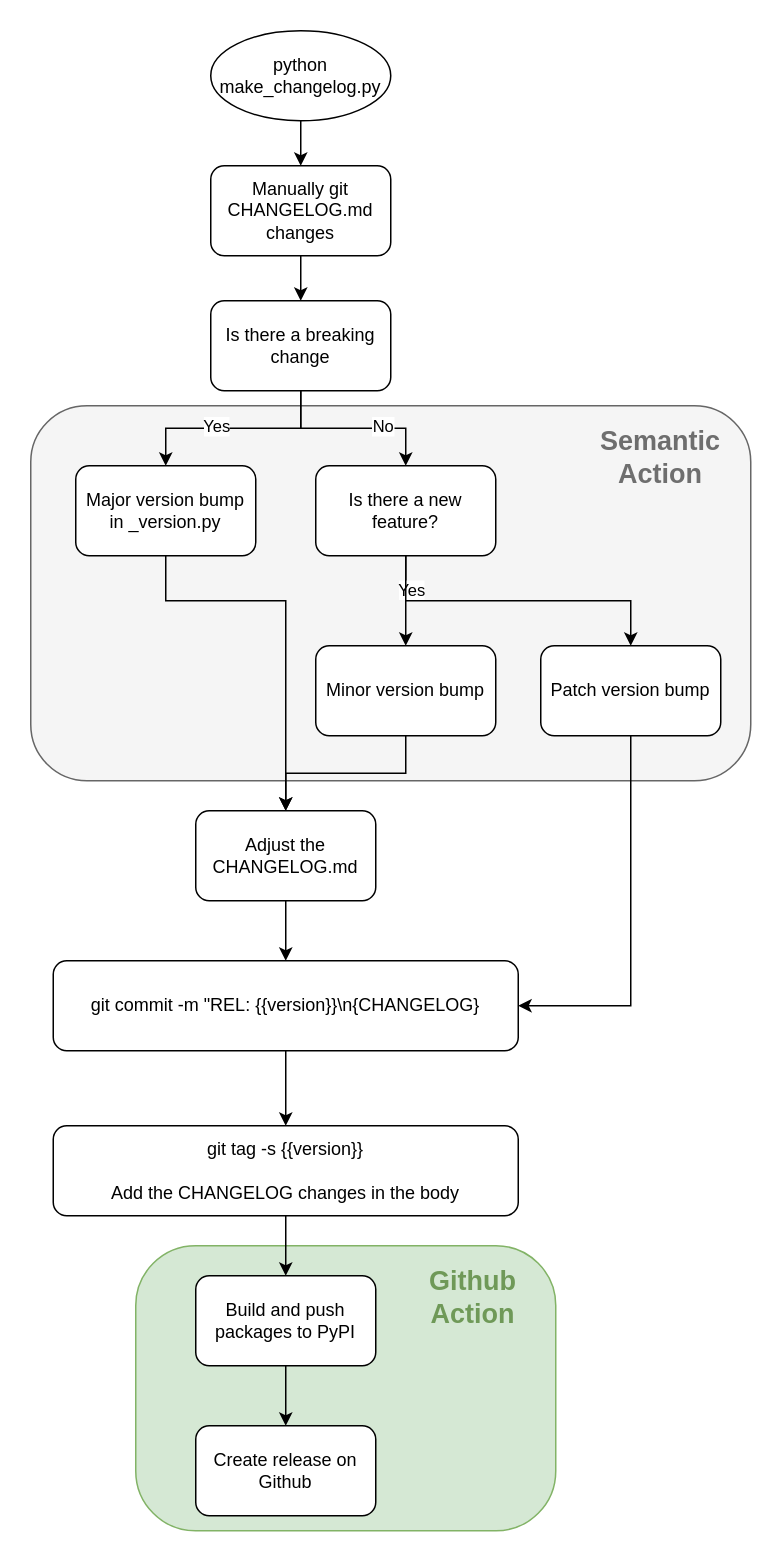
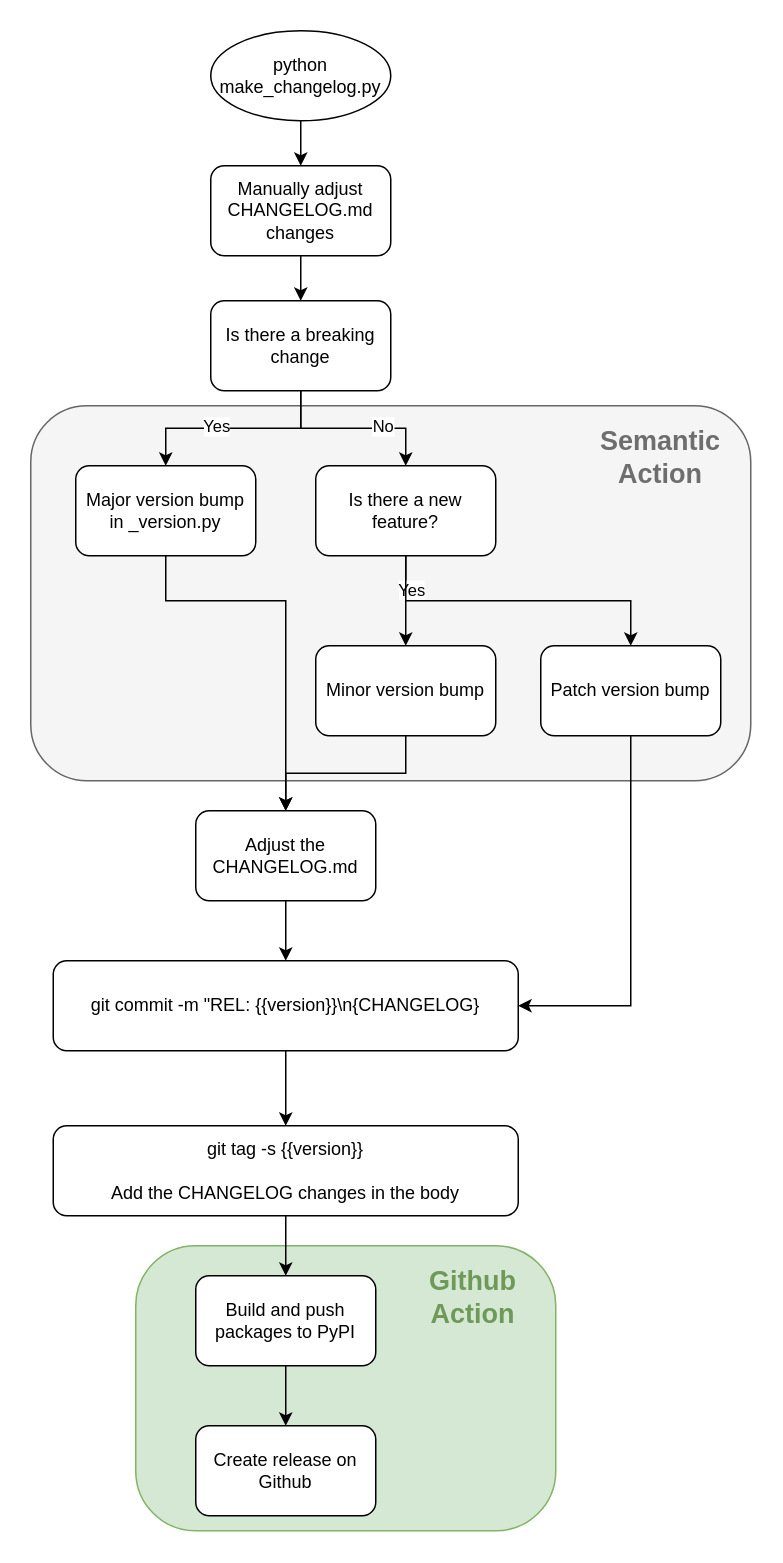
  <mxCell id="0" />
  <mxCell id="1" parent="0" />
  <mxCell id="2" value="" style="rounded=1;whiteSpace=wrap;html=1;fillColor=#d5e8d4;strokeColor=#82b366;arcSize=21;" vertex="1" parent="1"><mxGeometry x="90" y="830" width="280" height="190" as="geometry" /></mxCell>
  <mxCell id="3" value="" style="rounded=1;whiteSpace=wrap;html=1;fillColor=#f5f5f5;fontColor=#333333;strokeColor=#666666;" vertex="1" parent="1"><mxGeometry x="20" y="270" width="480" height="250" as="geometry" /></mxCell>
  <mxCell id="4" style="edgeStyle=orthogonalEdgeStyle;rounded=0;orthogonalLoop=1;jettySize=auto;html=1;exitX=0.5;exitY=1;exitDx=0;exitDy=0;" edge="1" parent="1" source="5" target="7"><mxGeometry relative="1" as="geometry" /></mxCell>
  <mxCell id="5" value="python make_changelog.py" style="ellipse;whiteSpace=wrap;html=1;" vertex="1" parent="1"><mxGeometry x="140" y="20" width="120" height="60" as="geometry" /></mxCell>
  <mxCell id="6" style="edgeStyle=orthogonalEdgeStyle;rounded=0;orthogonalLoop=1;jettySize=auto;html=1;exitX=0.5;exitY=1;exitDx=0;exitDy=0;entryX=0.5;entryY=0;entryDx=0;entryDy=0;" edge="1" parent="1" source="7" target="12"><mxGeometry relative="1" as="geometry" /></mxCell>
- <mxCell id="7" value="Manually git CHANGELOG.md changes" style="rounded=1;whiteSpace=wrap;html=1;" vertex="1" parent="1"><mxGeometry x="140" y="110" width="120" height="60" as="geometry" /></mxCell>
+ <mxCell id="7" value="Manually adjust CHANGELOG.md changes" style="rounded=1;whiteSpace=wrap;html=1;" vertex="1" parent="1"><mxGeometry x="140" y="110" width="120" height="60" as="geometry" /></mxCell>
  <mxCell id="8" style="edgeStyle=orthogonalEdgeStyle;rounded=0;orthogonalLoop=1;jettySize=auto;html=1;exitX=0.5;exitY=1;exitDx=0;exitDy=0;" edge="1" parent="1" source="12" target="16"><mxGeometry relative="1" as="geometry" /></mxCell>
  <mxCell id="9" value="Yes" style="edgeLabel;html=1;align=center;verticalAlign=middle;resizable=0;points=[];" vertex="1" connectable="0" parent="8"><mxGeometry x="0.177" y="-2" relative="1" as="geometry"><mxPoint as="offset" /></mxGeometry></mxCell>
  <mxCell id="10" style="edgeStyle=orthogonalEdgeStyle;rounded=0;orthogonalLoop=1;jettySize=auto;html=1;exitX=0.5;exitY=1;exitDx=0;exitDy=0;entryX=0.5;entryY=0;entryDx=0;entryDy=0;" edge="1" parent="1" source="12" target="20"><mxGeometry relative="1" as="geometry" /></mxCell>
  <mxCell id="11" value="No" style="edgeLabel;html=1;align=center;verticalAlign=middle;resizable=0;points=[];" vertex="1" connectable="0" parent="10"><mxGeometry x="0.31" y="2" relative="1" as="geometry"><mxPoint as="offset" /></mxGeometry></mxCell>
  <mxCell id="12" value="Is there a breaking change" style="rounded=1;whiteSpace=wrap;html=1;" vertex="1" parent="1"><mxGeometry x="140" y="200" width="120" height="60" as="geometry" /></mxCell>
  <mxCell id="13" style="edgeStyle=orthogonalEdgeStyle;rounded=0;orthogonalLoop=1;jettySize=auto;html=1;exitX=0.5;exitY=1;exitDx=0;exitDy=0;" edge="1" parent="1" source="14" target="27"><mxGeometry relative="1" as="geometry" /></mxCell>
  <mxCell id="14" value="Adjust the CHANGELOG.md" style="rounded=1;whiteSpace=wrap;html=1;" vertex="1" parent="1"><mxGeometry x="130" y="540" width="120" height="60" as="geometry" /></mxCell>
  <mxCell id="15" style="edgeStyle=orthogonalEdgeStyle;rounded=0;orthogonalLoop=1;jettySize=auto;html=1;exitX=0.5;exitY=1;exitDx=0;exitDy=0;" edge="1" parent="1" source="16" target="14"><mxGeometry relative="1" as="geometry"><Array as="points"><mxPoint x="110" y="400" /><mxPoint x="190" y="400" /></Array></mxGeometry></mxCell>
  <mxCell id="16" value="Major version bump in _version.py" style="rounded=1;whiteSpace=wrap;html=1;" vertex="1" parent="1"><mxGeometry x="50" y="310" width="120" height="60" as="geometry" /></mxCell>
  <mxCell id="17" style="edgeStyle=orthogonalEdgeStyle;rounded=0;orthogonalLoop=1;jettySize=auto;html=1;exitX=0.5;exitY=1;exitDx=0;exitDy=0;" edge="1" parent="1" source="20" target="22"><mxGeometry relative="1" as="geometry" /></mxCell>
  <mxCell id="18" value="Yes" style="edgeLabel;html=1;align=center;verticalAlign=middle;resizable=0;points=[];" vertex="1" connectable="0" parent="17"><mxGeometry x="-0.256" y="3" relative="1" as="geometry"><mxPoint as="offset" /></mxGeometry></mxCell>
  <mxCell id="19" style="edgeStyle=orthogonalEdgeStyle;rounded=0;orthogonalLoop=1;jettySize=auto;html=1;exitX=0.5;exitY=1;exitDx=0;exitDy=0;" edge="1" parent="1" source="20" target="24"><mxGeometry relative="1" as="geometry" /></mxCell>
  <mxCell id="20" value="Is there a new feature?" style="rounded=1;whiteSpace=wrap;html=1;" vertex="1" parent="1"><mxGeometry x="210" y="310" width="120" height="60" as="geometry" /></mxCell>
  <mxCell id="21" style="edgeStyle=orthogonalEdgeStyle;rounded=0;orthogonalLoop=1;jettySize=auto;html=1;exitX=0.5;exitY=1;exitDx=0;exitDy=0;entryX=0.5;entryY=0;entryDx=0;entryDy=0;" edge="1" parent="1" source="22" target="14"><mxGeometry relative="1" as="geometry" /></mxCell>
  <mxCell id="22" value="Minor version bump" style="rounded=1;whiteSpace=wrap;html=1;" vertex="1" parent="1"><mxGeometry x="210" y="430" width="120" height="60" as="geometry" /></mxCell>
  <mxCell id="23" style="edgeStyle=orthogonalEdgeStyle;rounded=0;orthogonalLoop=1;jettySize=auto;html=1;exitX=0.5;exitY=1;exitDx=0;exitDy=0;entryX=1;entryY=0.5;entryDx=0;entryDy=0;" edge="1" parent="1" source="24" target="27"><mxGeometry relative="1" as="geometry" /></mxCell>
  <mxCell id="24" value="Patch version bump" style="rounded=1;whiteSpace=wrap;html=1;" vertex="1" parent="1"><mxGeometry x="360" y="430" width="120" height="60" as="geometry" /></mxCell>
  <mxCell id="25" value="Semantic Action" style="text;html=1;align=center;verticalAlign=middle;whiteSpace=wrap;rounded=0;fontStyle=1;fontSize=18;fontColor=#6E6E6E;" vertex="1" parent="1"><mxGeometry x="410" y="290" width="60" height="30" as="geometry" /></mxCell>
  <mxCell id="26" style="edgeStyle=orthogonalEdgeStyle;rounded=0;orthogonalLoop=1;jettySize=auto;html=1;exitX=0.5;exitY=1;exitDx=0;exitDy=0;entryX=0.5;entryY=0;entryDx=0;entryDy=0;" edge="1" parent="1" source="27" target="29"><mxGeometry relative="1" as="geometry" /></mxCell>
  <mxCell id="27" value="git commit -m &quot;REL: {{version}}\n{CHANGELOG}" style="rounded=1;whiteSpace=wrap;html=1;" vertex="1" parent="1"><mxGeometry x="35" y="640" width="310" height="60" as="geometry" /></mxCell>
  <mxCell id="28" style="edgeStyle=orthogonalEdgeStyle;rounded=0;orthogonalLoop=1;jettySize=auto;html=1;exitX=0.5;exitY=1;exitDx=0;exitDy=0;entryX=0.5;entryY=0;entryDx=0;entryDy=0;" edge="1" parent="1" source="29" target="31"><mxGeometry relative="1" as="geometry" /></mxCell>
  <mxCell id="29" value="git tag -s {{version}}&lt;br&gt;&lt;br&gt;Add the CHANGELOG changes in the body" style="rounded=1;whiteSpace=wrap;html=1;" vertex="1" parent="1"><mxGeometry x="35" y="750" width="310" height="60" as="geometry" /></mxCell>
  <mxCell id="30" style="edgeStyle=orthogonalEdgeStyle;rounded=0;orthogonalLoop=1;jettySize=auto;html=1;exitX=0.5;exitY=1;exitDx=0;exitDy=0;entryX=0.5;entryY=0;entryDx=0;entryDy=0;" edge="1" parent="1" source="31" target="32"><mxGeometry relative="1" as="geometry" /></mxCell>
  <mxCell id="31" value="Build and push packages to PyPI" style="rounded=1;whiteSpace=wrap;html=1;" vertex="1" parent="1"><mxGeometry x="130" y="850" width="120" height="60" as="geometry" /></mxCell>
  <mxCell id="32" value="Create release on Github" style="rounded=1;whiteSpace=wrap;html=1;" vertex="1" parent="1"><mxGeometry x="130" y="950" width="120" height="60" as="geometry" /></mxCell>
  <mxCell id="33" value="Github Action" style="text;html=1;align=center;verticalAlign=middle;whiteSpace=wrap;rounded=0;fontStyle=1;fontSize=18;fontColor=#6F9958;" vertex="1" parent="1"><mxGeometry x="285" y="850" width="60" height="30" as="geometry" /></mxCell>
